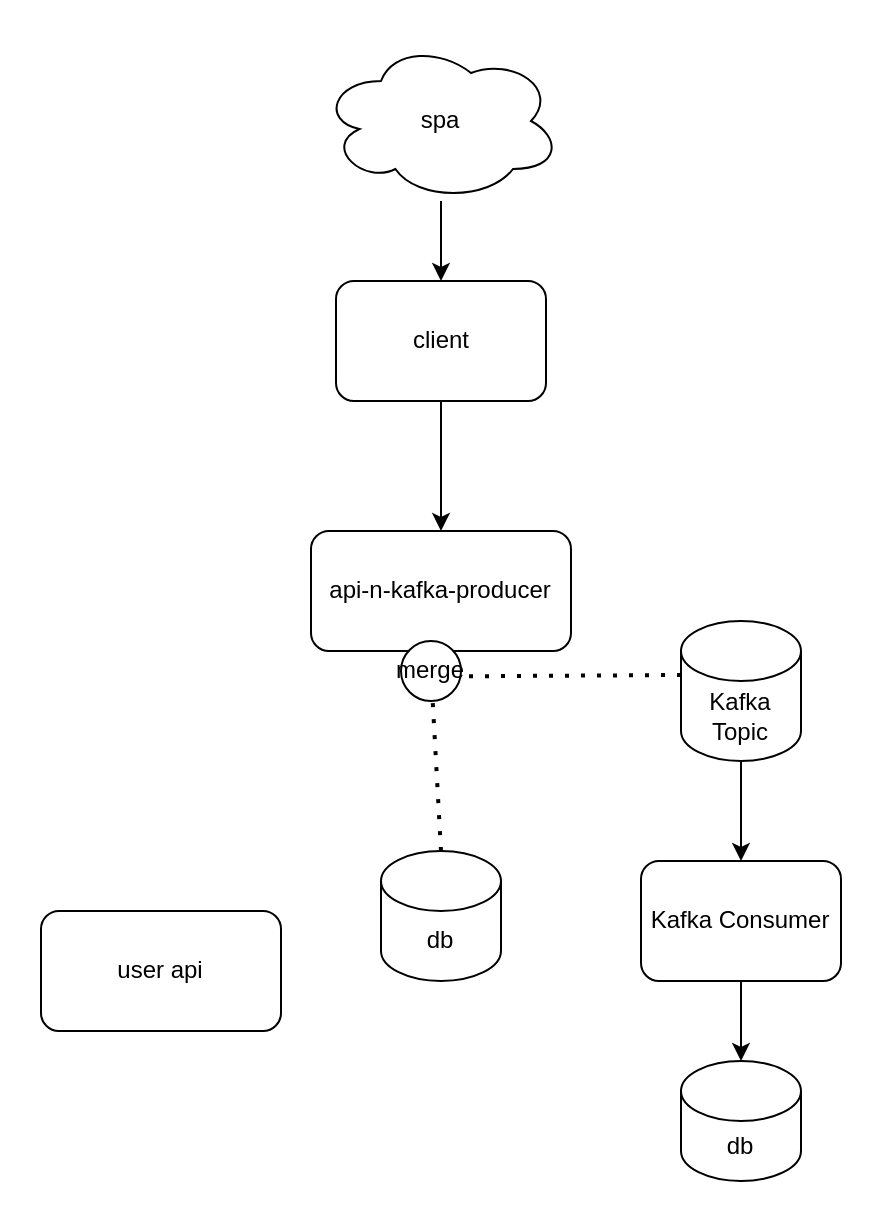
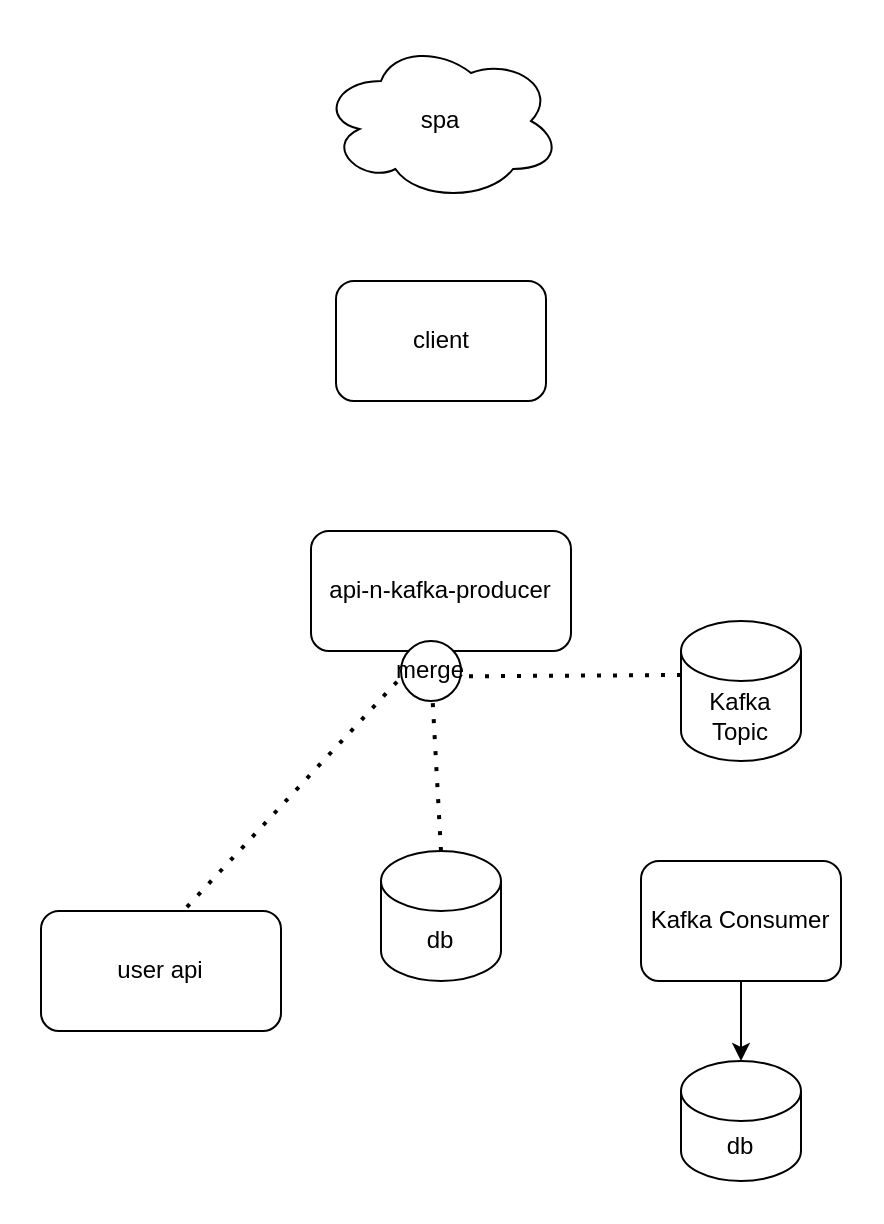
  <mxCell id="0" />
  <mxCell id="1" parent="0" />
- <mxCell id="2" value="" style="edgeStyle=orthogonalEdgeStyle;rounded=0;orthogonalLoop=1;jettySize=auto;html=1;" edge="1" parent="1" source="3" target="5"><mxGeometry relative="1" as="geometry" /></mxCell>
  <mxCell id="3" value="spa" style="ellipse;shape=cloud;whiteSpace=wrap;html=1;" parent="1" vertex="1"><mxGeometry x="160" y="20" width="120" height="80" as="geometry" /></mxCell>
- <mxCell id="4" value="" style="edgeStyle=orthogonalEdgeStyle;rounded=0;orthogonalLoop=1;jettySize=auto;html=1;" edge="1" parent="1" source="5" target="6"><mxGeometry relative="1" as="geometry" /></mxCell>
  <mxCell id="5" value="client" style="rounded=1;whiteSpace=wrap;html=1;" parent="1" vertex="1"><mxGeometry x="167.5" y="140" width="105" height="60" as="geometry" /></mxCell>
  <mxCell id="6" value="api-n-kafka-producer" style="rounded=1;whiteSpace=wrap;html=1;" parent="1" vertex="1"><mxGeometry x="155" y="265" width="130" height="60" as="geometry" /></mxCell>
- <mxCell id="7" value="" style="edgeStyle=orthogonalEdgeStyle;rounded=0;orthogonalLoop=1;jettySize=auto;html=1;" edge="1" parent="1" source="8" target="15"><mxGeometry relative="1" as="geometry" /></mxCell>
  <mxCell id="8" value="Kafka Topic" style="shape=cylinder3;whiteSpace=wrap;html=1;boundedLbl=1;backgroundOutline=1;size=15;" parent="1" vertex="1"><mxGeometry x="340" y="310" width="60" height="70" as="geometry" /></mxCell>
  <mxCell id="9" value="db" style="shape=cylinder3;whiteSpace=wrap;html=1;boundedLbl=1;backgroundOutline=1;size=15;" parent="1" vertex="1"><mxGeometry x="190" y="425" width="60" height="65" as="geometry" /></mxCell>
  <mxCell id="10" value="user api" style="rounded=1;whiteSpace=wrap;html=1;" parent="1" vertex="1"><mxGeometry x="20" y="455" width="120" height="60" as="geometry" /></mxCell>
+ <mxCell id="11" value="" style="endArrow=none;dashed=1;html=1;dashPattern=1 3;strokeWidth=2;rounded=0;entryX=0.423;entryY=1.042;entryDx=0;entryDy=0;entryPerimeter=0;exitX=0.608;exitY=-0.033;exitDx=0;exitDy=0;exitPerimeter=0;" parent="1" target="6" edge="1" source="10"><mxGeometry width="50" height="50" relative="1" as="geometry"><mxPoint x="100" y="400" as="sourcePoint" /><mxPoint x="150" y="350" as="targetPoint" /></mxGeometry></mxCell>
  <mxCell id="12" value="" style="endArrow=none;dashed=1;html=1;dashPattern=1 3;strokeWidth=2;rounded=0;entryX=0.423;entryY=1.042;entryDx=0;entryDy=0;entryPerimeter=0;" parent="1" edge="1"><mxGeometry width="50" height="50" relative="1" as="geometry"><mxPoint x="340" y="337" as="sourcePoint" /><mxPoint x="230" y="337.65" as="targetPoint" /></mxGeometry></mxCell>
  <mxCell id="13" value="" style="endArrow=none;dashed=1;html=1;dashPattern=1 3;strokeWidth=2;rounded=0;exitX=0.5;exitY=0;exitDx=0;exitDy=0;exitPerimeter=0;" parent="1" edge="1" source="18"><mxGeometry width="50" height="50" relative="1" as="geometry"><mxPoint x="216.5" y="405" as="sourcePoint" /><mxPoint x="213.5" y="325" as="targetPoint" /></mxGeometry></mxCell>
  <mxCell id="14" value="" style="edgeStyle=orthogonalEdgeStyle;rounded=0;orthogonalLoop=1;jettySize=auto;html=1;" edge="1" parent="1" source="15" target="16"><mxGeometry relative="1" as="geometry" /></mxCell>
  <mxCell id="15" value="Kafka Consumer" style="rounded=1;whiteSpace=wrap;html=1;" parent="1" vertex="1"><mxGeometry x="320" y="430" width="100" height="60" as="geometry" /></mxCell>
  <mxCell id="16" value="db" style="shape=cylinder3;whiteSpace=wrap;html=1;boundedLbl=1;backgroundOutline=1;size=15;" parent="1" vertex="1"><mxGeometry x="340" y="530" width="60" height="60" as="geometry" /></mxCell>
  <mxCell id="17" value="" style="endArrow=none;dashed=1;html=1;dashPattern=1 3;strokeWidth=2;rounded=0;exitX=0.5;exitY=0;exitDx=0;exitDy=0;exitPerimeter=0;" edge="1" parent="1" source="9" target="18"><mxGeometry width="50" height="50" relative="1" as="geometry"><mxPoint x="220" y="425" as="sourcePoint" /><mxPoint x="213.5" y="325" as="targetPoint" /></mxGeometry></mxCell>
  <mxCell id="18" value="merge" style="ellipse;whiteSpace=wrap;html=1;aspect=fixed;" vertex="1" parent="1"><mxGeometry x="200" y="320" width="30" height="30" as="geometry" /></mxCell>
